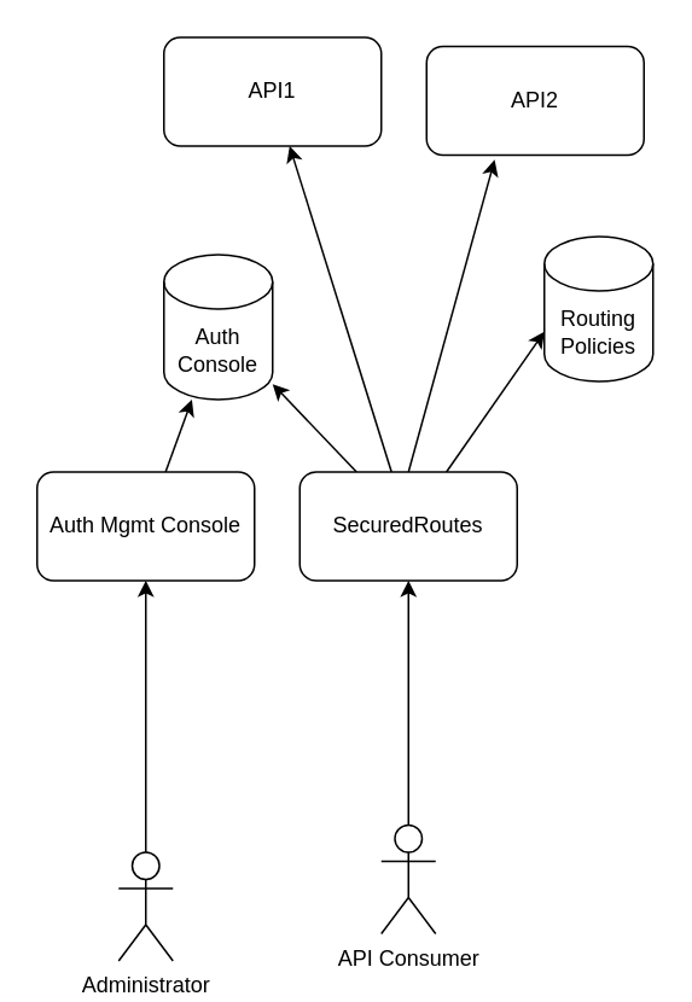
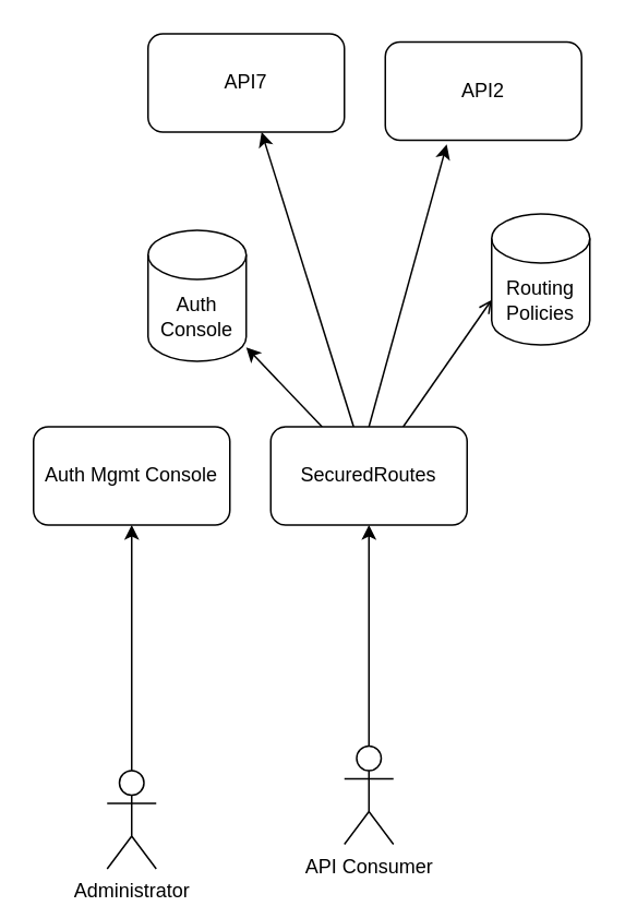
  <mxCell id="0" />
  <mxCell id="1" parent="0" />
  <mxCell id="2" style="edgeStyle=orthogonalEdgeStyle;rounded=0;orthogonalLoop=1;jettySize=auto;html=1;entryX=0.5;entryY=1;entryDx=0;entryDy=0;" edge="1" parent="1" source="3" target="11"><mxGeometry relative="1" as="geometry"><mxPoint x="220" y="330" as="targetPoint" /></mxGeometry></mxCell>
  <mxCell id="3" value="API Consumer" style="shape=umlActor;verticalLabelPosition=bottom;verticalAlign=top;html=1;outlineConnect=0;" vertex="1" parent="1"><mxGeometry x="210" y="455" width="30" height="60" as="geometry" /></mxCell>
  <mxCell id="4" value="Routing Policies" style="shape=cylinder3;whiteSpace=wrap;html=1;boundedLbl=1;backgroundOutline=1;size=15;" vertex="1" parent="1"><mxGeometry x="300" y="130" width="60" height="80" as="geometry" /></mxCell>
  <mxCell id="5" value="Auth Console" style="shape=cylinder3;whiteSpace=wrap;html=1;boundedLbl=1;backgroundOutline=1;size=15;" vertex="1" parent="1"><mxGeometry x="90" y="140" width="60" height="80" as="geometry" /></mxCell>
  <mxCell id="6" value="API2" style="rounded=1;whiteSpace=wrap;html=1;" vertex="1" parent="1"><mxGeometry x="235" y="25" width="120" height="60" as="geometry" /></mxCell>
  <mxCell id="7" style="rounded=0;orthogonalLoop=1;jettySize=auto;html=1;exitX=0.5;exitY=0;exitDx=0;exitDy=0;entryX=0.313;entryY=1.043;entryDx=0;entryDy=0;entryPerimeter=0;" edge="1" parent="1" source="11" target="6"><mxGeometry relative="1" as="geometry" /></mxCell>
  <mxCell id="8" style="edgeStyle=none;rounded=0;orthogonalLoop=1;jettySize=auto;html=1;" edge="1" parent="1" source="11" target="12"><mxGeometry relative="1" as="geometry" /></mxCell>
- <mxCell id="9" style="edgeStyle=none;rounded=0;orthogonalLoop=1;jettySize=auto;html=1;entryX=0;entryY=0;entryDx=0;entryDy=52.5;entryPerimeter=0;" edge="1" parent="1" source="11" target="4"><mxGeometry relative="1" as="geometry" /></mxCell>
+ <mxCell id="9" style="edgeStyle=none;rounded=0;orthogonalLoop=1;jettySize=auto;html=1;entryX=0;entryY=0;entryDx=0;entryDy=52.5;entryPerimeter=0;endArrow=open;" edge="1" parent="1" source="11" target="4"><mxGeometry relative="1" as="geometry" /></mxCell>
  <mxCell id="10" style="edgeStyle=none;rounded=0;orthogonalLoop=1;jettySize=auto;html=1;" edge="1" parent="1" source="11" target="5"><mxGeometry relative="1" as="geometry" /></mxCell>
  <mxCell id="11" value="SecuredRoutes" style="rounded=1;whiteSpace=wrap;html=1;" vertex="1" parent="1"><mxGeometry x="165" y="260" width="120" height="60" as="geometry" /></mxCell>
- <mxCell id="12" value="API1" style="rounded=1;whiteSpace=wrap;html=1;" vertex="1" parent="1"><mxGeometry x="90" y="20" width="120" height="60" as="geometry" /></mxCell>
- <mxCell id="13" style="edgeStyle=none;rounded=0;orthogonalLoop=1;jettySize=auto;html=1;" edge="1" parent="1" source="14" target="5"><mxGeometry relative="1" as="geometry" /></mxCell>
+ <mxCell id="12" value="API7" style="rounded=1;whiteSpace=wrap;html=1;" vertex="1" parent="1"><mxGeometry x="90" y="20" width="120" height="60" as="geometry" /></mxCell>
  <mxCell id="14" value="Auth Mgmt Console" style="rounded=1;whiteSpace=wrap;html=1;" vertex="1" parent="1"><mxGeometry x="20" y="260" width="120" height="60" as="geometry" /></mxCell>
  <mxCell id="15" value="Administrator" style="shape=umlActor;verticalLabelPosition=bottom;verticalAlign=top;html=1;outlineConnect=0;" vertex="1" parent="1"><mxGeometry x="65" y="470" width="30" height="60" as="geometry" /></mxCell>
  <mxCell id="16" value="" style="endArrow=classic;html=1;exitX=0.5;exitY=0;exitDx=0;exitDy=0;exitPerimeter=0;entryX=0.5;entryY=1;entryDx=0;entryDy=0;" edge="1" parent="1" source="15" target="14"><mxGeometry width="50" height="50" relative="1" as="geometry"><mxPoint x="310" y="380" as="sourcePoint" /><mxPoint x="360" y="330" as="targetPoint" /></mxGeometry></mxCell>
